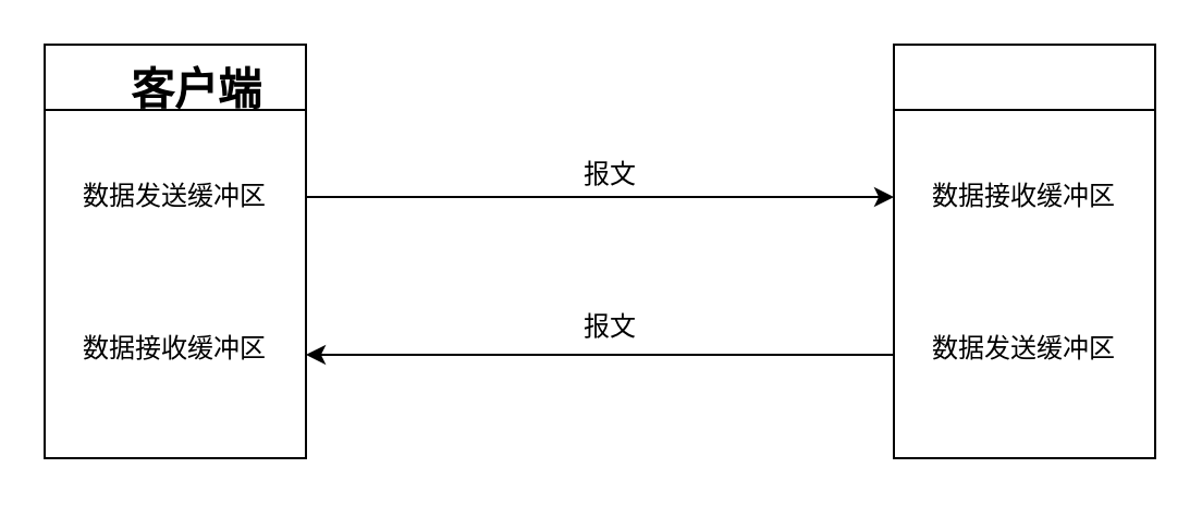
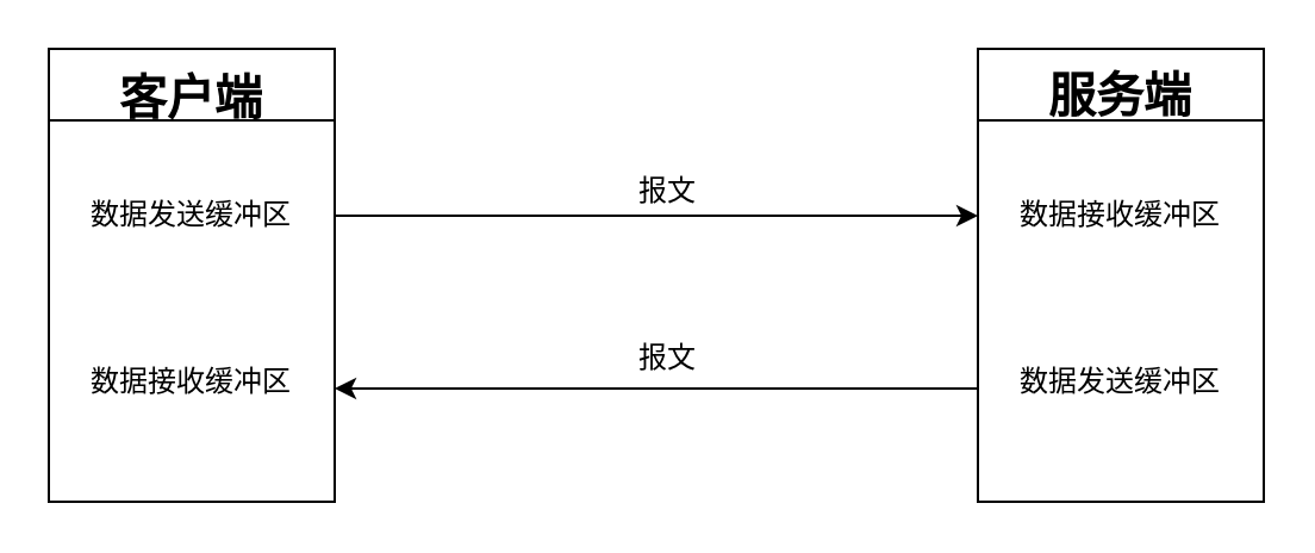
  <mxCell id="0" />
  <mxCell id="1" parent="0" />
  <mxCell id="2" style="edgeStyle=orthogonalEdgeStyle;rounded=0;orthogonalLoop=1;jettySize=auto;html=1;exitX=1;exitY=0.25;exitDx=0;exitDy=0;" edge="1" parent="1" source="3" target="4"><mxGeometry relative="1" as="geometry"><Array as="points"><mxPoint x="140" y="90" /></Array></mxGeometry></mxCell>
  <mxCell id="3" value="" style="rounded=0;whiteSpace=wrap;html=1;" vertex="1" parent="1"><mxGeometry x="20" y="20" width="120" height="190" as="geometry" /></mxCell>
  <mxCell id="4" value="" style="rounded=0;whiteSpace=wrap;html=1;" vertex="1" parent="1"><mxGeometry x="410" y="20" width="120" height="190" as="geometry" /></mxCell>
  <mxCell id="5" value="" style="endArrow=none;html=1;" edge="1" parent="1"><mxGeometry width="50" height="50" relative="1" as="geometry"><mxPoint x="20" y="50" as="sourcePoint" /><mxPoint x="140" y="50" as="targetPoint" /><Array as="points"><mxPoint x="140" y="50" /></Array></mxGeometry></mxCell>
  <mxCell id="6" value="" style="endArrow=none;html=1;" edge="1" parent="1"><mxGeometry width="50" height="50" relative="1" as="geometry"><mxPoint x="410" y="50" as="sourcePoint" /><mxPoint x="530" y="50" as="targetPoint" /><Array as="points"><mxPoint x="530" y="50" /></Array></mxGeometry></mxCell>
- <mxCell id="7" value="&lt;font style=&quot;font-size: 20px&quot;&gt;&lt;b&gt;客户端&lt;/b&gt;&lt;/font&gt;" style="text;html=1;strokeColor=none;fillColor=none;align=center;verticalAlign=middle;whiteSpace=wrap;rounded=0;" vertex="1" parent="1"><mxGeometry x="55" y="30" width="70" height="20" as="geometry" /></mxCell>
+ <mxCell id="7" value="&lt;font style=&quot;font-size: 20px&quot;&gt;&lt;b&gt;客户端&lt;/b&gt;&lt;/font&gt;" style="text;html=1;strokeColor=none;fillColor=none;align=center;verticalAlign=middle;whiteSpace=wrap;rounded=0;" vertex="1" parent="1"><mxGeometry x="45" y="30" width="70" height="20" as="geometry" /></mxCell>
+ <mxCell id="8" value="&lt;span style=&quot;font-size: 20px&quot;&gt;&lt;b&gt;服务端&lt;/b&gt;&lt;/span&gt;" style="text;html=1;strokeColor=none;fillColor=none;align=center;verticalAlign=middle;whiteSpace=wrap;rounded=0;" vertex="1" parent="1"><mxGeometry x="435" y="29" width="70" height="20" as="geometry" /></mxCell>
  <mxCell id="9" value="数据发送缓冲区" style="text;html=1;strokeColor=none;fillColor=none;align=center;verticalAlign=middle;whiteSpace=wrap;rounded=0;" vertex="1" parent="1"><mxGeometry x="35" y="80" width="90" height="20" as="geometry" /></mxCell>
  <mxCell id="10" value="数据发送缓冲区" style="text;html=1;strokeColor=none;fillColor=none;align=center;verticalAlign=middle;whiteSpace=wrap;rounded=0;" vertex="1" parent="1"><mxGeometry x="425" y="150" width="90" height="20" as="geometry" /></mxCell>
  <mxCell id="11" value="数据接收缓冲区" style="text;html=1;strokeColor=none;fillColor=none;align=center;verticalAlign=middle;whiteSpace=wrap;rounded=0;" vertex="1" parent="1"><mxGeometry x="425" y="80" width="90" height="20" as="geometry" /></mxCell>
  <mxCell id="12" value="数据接收缓冲区" style="text;html=1;strokeColor=none;fillColor=none;align=center;verticalAlign=middle;whiteSpace=wrap;rounded=0;" vertex="1" parent="1"><mxGeometry x="35" y="150" width="90" height="20" as="geometry" /></mxCell>
  <mxCell id="13" value="" style="endArrow=classic;html=1;exitX=0;exitY=0.75;exitDx=0;exitDy=0;entryX=1;entryY=0.75;entryDx=0;entryDy=0;" edge="1" parent="1" source="4" target="3"><mxGeometry width="50" height="50" relative="1" as="geometry"><mxPoint x="370" y="180" as="sourcePoint" /><mxPoint x="420" y="130" as="targetPoint" /></mxGeometry></mxCell>
  <mxCell id="14" value="报文" style="text;html=1;strokeColor=none;fillColor=none;align=center;verticalAlign=middle;whiteSpace=wrap;rounded=0;" vertex="1" parent="1"><mxGeometry x="260" y="70" width="40" height="20" as="geometry" /></mxCell>
  <mxCell id="15" value="报文" style="text;html=1;strokeColor=none;fillColor=none;align=center;verticalAlign=middle;whiteSpace=wrap;rounded=0;" vertex="1" parent="1"><mxGeometry x="260" y="140" width="40" height="20" as="geometry" /></mxCell>
